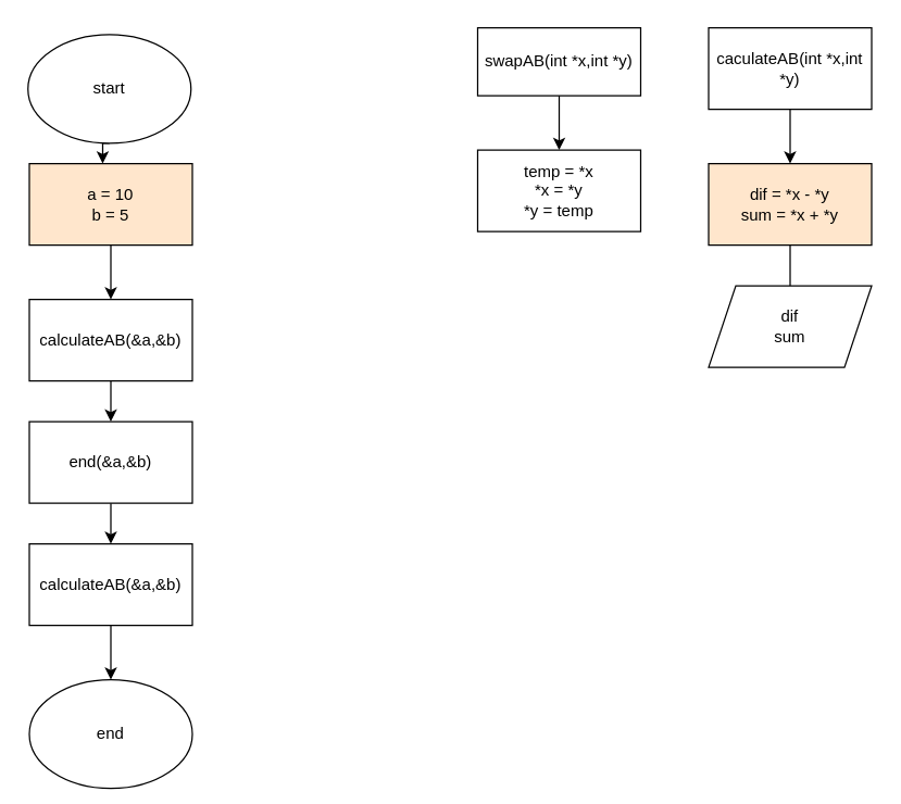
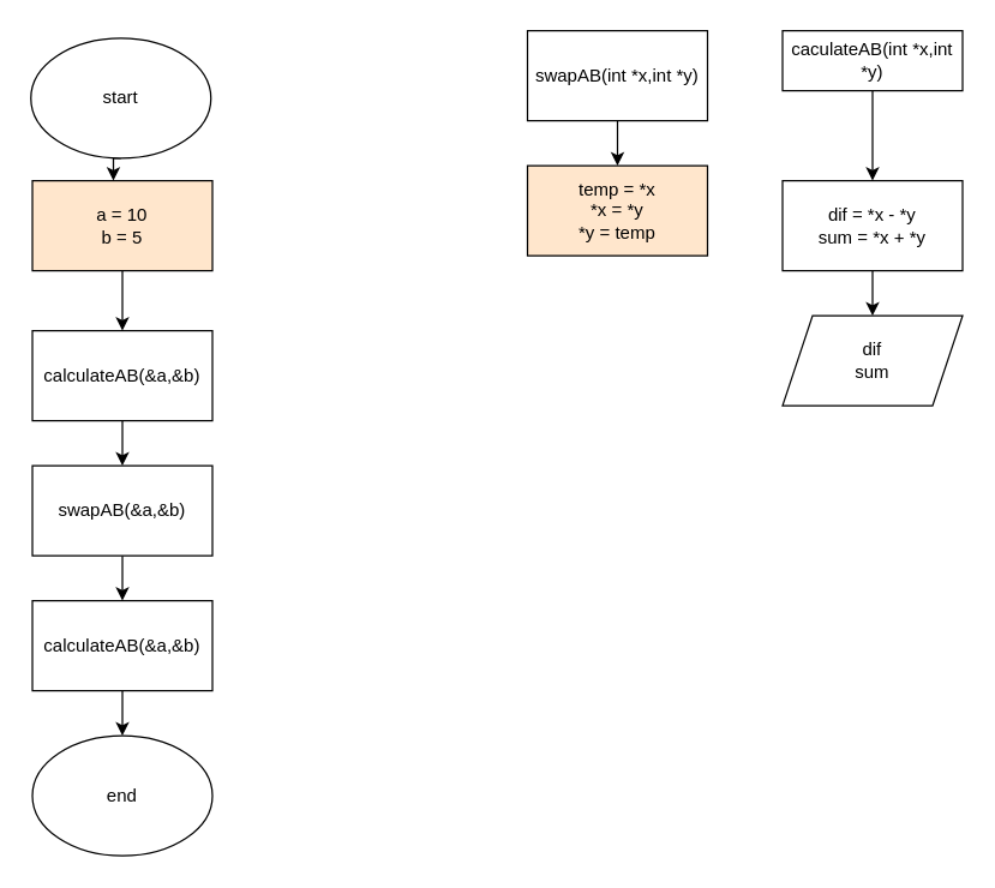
  <mxCell id="0" />
  <mxCell id="1" parent="0" />
  <mxCell id="2" style="edgeStyle=orthogonalEdgeStyle;rounded=0;orthogonalLoop=1;jettySize=auto;html=1;exitX=0.5;exitY=1;exitDx=0;exitDy=0;" edge="1" parent="1" source="3"><mxGeometry relative="1" as="geometry"><mxPoint x="75" y="120" as="targetPoint" /></mxGeometry></mxCell>
  <mxCell id="3" value="start" style="ellipse;whiteSpace=wrap;html=1;" vertex="1" parent="1"><mxGeometry x="20" y="25" width="120" height="80" as="geometry" /></mxCell>
  <mxCell id="4" style="edgeStyle=orthogonalEdgeStyle;rounded=0;orthogonalLoop=1;jettySize=auto;html=1;exitX=0.5;exitY=1;exitDx=0;exitDy=0;entryX=0.5;entryY=0;entryDx=0;entryDy=0;" edge="1" parent="1" source="5" target="6"><mxGeometry relative="1" as="geometry" /></mxCell>
- <mxCell id="5" value="swapAB(int *x,int *y)" style="rounded=0;whiteSpace=wrap;html=1;" vertex="1" parent="1"><mxGeometry x="351" y="20" width="120" height="50" as="geometry" /></mxCell>
- <mxCell id="6" value="temp = *x&lt;br&gt;*x = *y&lt;br&gt;*y = temp" style="rounded=0;whiteSpace=wrap;html=1;" vertex="1" parent="1"><mxGeometry x="351" y="110" width="120" height="60" as="geometry" /></mxCell>
+ <mxCell id="5" value="swapAB(int *x,int *y)" style="rounded=0;whiteSpace=wrap;html=1;" vertex="1" parent="1"><mxGeometry x="351" y="20" width="120" height="60" as="geometry" /></mxCell>
+ <mxCell id="6" value="temp = *x&lt;br&gt;*x = *y&lt;br&gt;*y = temp" style="rounded=0;whiteSpace=wrap;html=1;fillColor=#ffe6cc;" vertex="1" parent="1"><mxGeometry x="351" y="110" width="120" height="60" as="geometry" /></mxCell>
  <mxCell id="7" style="edgeStyle=orthogonalEdgeStyle;rounded=0;orthogonalLoop=1;jettySize=auto;html=1;exitX=0.5;exitY=1;exitDx=0;exitDy=0;" edge="1" parent="1" source="8"><mxGeometry relative="1" as="geometry"><mxPoint x="581" y="120" as="targetPoint" /></mxGeometry></mxCell>
- <mxCell id="8" value="caculateAB(int *x,int *y)" style="rounded=0;whiteSpace=wrap;html=1;" vertex="1" parent="1"><mxGeometry x="521" y="20" width="120" height="60" as="geometry" /></mxCell>
- <mxCell id="9" style="edgeStyle=orthogonalEdgeStyle;rounded=0;orthogonalLoop=1;jettySize=auto;html=1;exitX=0.5;exitY=1;exitDx=0;exitDy=0;endArrow=none;" edge="1" parent="1" source="10" target="11"><mxGeometry relative="1" as="geometry" /></mxCell>
- <mxCell id="10" value="dif = *x - *y&lt;br&gt;sum = *x + *y" style="rounded=0;whiteSpace=wrap;html=1;fillColor=#ffe6cc;" vertex="1" parent="1"><mxGeometry x="521" y="120" width="120" height="60" as="geometry" /></mxCell>
+ <mxCell id="8" value="caculateAB(int *x,int *y)" style="rounded=0;whiteSpace=wrap;html=1;" vertex="1" parent="1"><mxGeometry x="521" y="20" width="120" height="40" as="geometry" /></mxCell>
+ <mxCell id="9" style="edgeStyle=orthogonalEdgeStyle;rounded=0;orthogonalLoop=1;jettySize=auto;html=1;exitX=0.5;exitY=1;exitDx=0;exitDy=0;" edge="1" parent="1" source="10" target="11"><mxGeometry relative="1" as="geometry" /></mxCell>
+ <mxCell id="10" value="dif = *x - *y&lt;br&gt;sum = *x + *y" style="rounded=0;whiteSpace=wrap;html=1;" vertex="1" parent="1"><mxGeometry x="521" y="120" width="120" height="60" as="geometry" /></mxCell>
  <mxCell id="11" value="dif&lt;br&gt;sum" style="shape=parallelogram;perimeter=parallelogramPerimeter;whiteSpace=wrap;html=1;fixedSize=1;" vertex="1" parent="1"><mxGeometry x="521" y="210" width="120" height="60" as="geometry" /></mxCell>
  <mxCell id="12" style="edgeStyle=orthogonalEdgeStyle;rounded=0;orthogonalLoop=1;jettySize=auto;html=1;exitX=0.5;exitY=1;exitDx=0;exitDy=0;" edge="1" parent="1" source="13" target="15"><mxGeometry relative="1" as="geometry" /></mxCell>
  <mxCell id="13" value="a = 10&lt;br&gt;b = 5" style="rounded=0;whiteSpace=wrap;html=1;fillColor=#ffe6cc;" vertex="1" parent="1"><mxGeometry x="21" y="120" width="120" height="60" as="geometry" /></mxCell>
  <mxCell id="14" style="edgeStyle=orthogonalEdgeStyle;rounded=0;orthogonalLoop=1;jettySize=auto;html=1;exitX=0.5;exitY=1;exitDx=0;exitDy=0;" edge="1" parent="1" source="15"><mxGeometry relative="1" as="geometry"><mxPoint x="81" y="310" as="targetPoint" /></mxGeometry></mxCell>
  <mxCell id="15" value="calculateAB(&amp;amp;a,&amp;amp;b)" style="rounded=0;whiteSpace=wrap;html=1;" vertex="1" parent="1"><mxGeometry x="21" y="220" width="120" height="60" as="geometry" /></mxCell>
  <mxCell id="16" style="edgeStyle=orthogonalEdgeStyle;rounded=0;orthogonalLoop=1;jettySize=auto;html=1;exitX=0.5;exitY=1;exitDx=0;exitDy=0;entryX=0.5;entryY=0;entryDx=0;entryDy=0;" edge="1" parent="1" source="17" target="19"><mxGeometry relative="1" as="geometry" /></mxCell>
- <mxCell id="17" value="end(&amp;amp;a,&amp;amp;b)" style="rounded=0;whiteSpace=wrap;html=1;" vertex="1" parent="1"><mxGeometry x="21" y="310" width="120" height="60" as="geometry" /></mxCell>
+ <mxCell id="17" value="swapAB(&amp;amp;a,&amp;amp;b)" style="rounded=0;whiteSpace=wrap;html=1;" vertex="1" parent="1"><mxGeometry x="21" y="310" width="120" height="60" as="geometry" /></mxCell>
  <mxCell id="18" style="edgeStyle=orthogonalEdgeStyle;rounded=0;orthogonalLoop=1;jettySize=auto;html=1;exitX=0.5;exitY=1;exitDx=0;exitDy=0;" edge="1" parent="1" source="19" target="20"><mxGeometry relative="1" as="geometry" /></mxCell>
  <mxCell id="19" value="calculateAB(&amp;amp;a,&amp;amp;b)" style="rounded=0;whiteSpace=wrap;html=1;" vertex="1" parent="1"><mxGeometry x="21" y="400" width="120" height="60" as="geometry" /></mxCell>
- <mxCell id="20" value="end" style="ellipse;whiteSpace=wrap;html=1;" vertex="1" parent="1"><mxGeometry x="21" y="500" width="120" height="80" as="geometry" /></mxCell>
+ <mxCell id="20" value="end" style="ellipse;whiteSpace=wrap;html=1;" vertex="1" parent="1"><mxGeometry x="21" y="490" width="120" height="80" as="geometry" /></mxCell>
